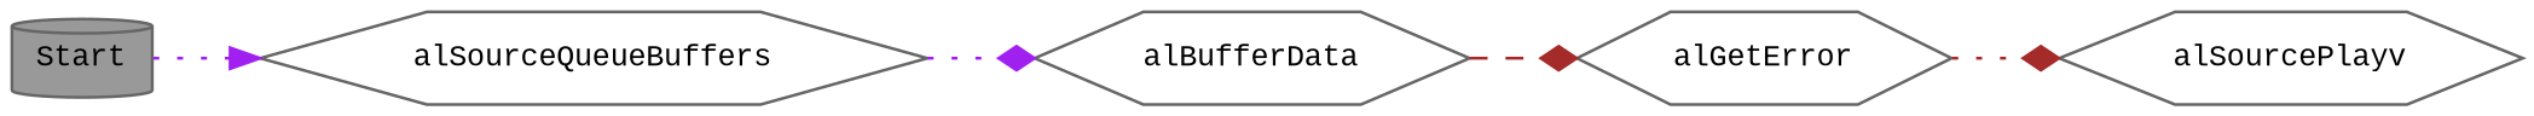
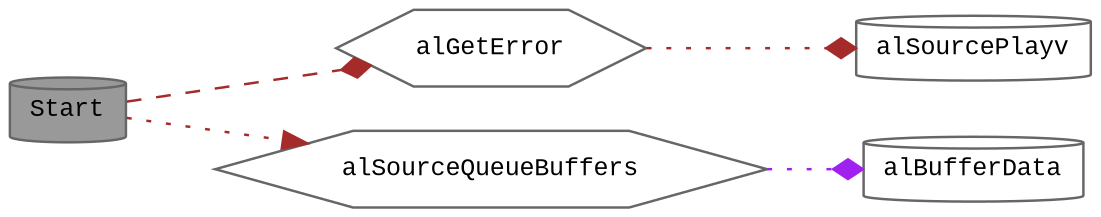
  digraph {
    fontname="Liberation Mono"
    rankdir=LR
    node [color=grey40 fillcolor=white fontname="Liberation Mono" fontsize=10 shape=hexagon style=filled]
    edge [arrowhead=diamond color=brown fontname="Liberation Mono" fontsize=10 labelfontname=Helvetica labelfontsize=10 style=dotted]
    n1 [color=gray40 fillcolor=grey60 fontcolor=black height=0.2 label=Start shape=cylinder width=0.4]
    n2 [height=0.2 label=alGetError width=0.4]
    n3 [height=0.2 label=alSourceQueueBuffers width=0.4]
-   n4 [height=0.2 label=alBufferData width=0.4]
-   n5 [height=0.2 label=alSourcePlayv width=0.4]
-   n4 -> n2 [style=dashed]
-   n1 -> n3 [arrowhead=normal color=purple]
+   n4 [height=0.2 label=alBufferData shape=cylinder width=0.4]
+   n5 [height=0.2 label=alSourcePlayv shape=cylinder width=0.4]
+   n1 -> n2 [style=dashed]
+   n1 -> n3 [arrowhead=normal]
    n2 -> n5
    n3 -> n4 [color=purple]
  }
